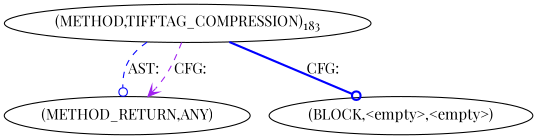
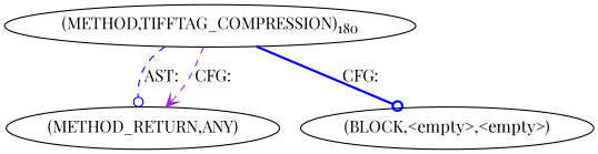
  digraph {
    fontname="Playfair Display"
    node [fontname="Playfair Display"]
    edge [arrowhead=odot color=blue fontname="Playfair Display" style=dashed]
-   n1 [label=<(METHOD,TIFFTAG_COMPRESSION)<SUB>183</SUB>>]
+   n1 [label=<(METHOD,TIFFTAG_COMPRESSION)<SUB>180</SUB>>]
    n2 [label=<(METHOD_RETURN,ANY)>]
    n3 [label=<(BLOCK,&lt;empty&gt;,&lt;empty&gt;)>]
    n1 -> n2 [label="AST: "]
    n1 -> n2 [arrowhead=vee color=purple label="CFG: "]
    n1 -> n3 [label="CFG: " style=bold]
  }
